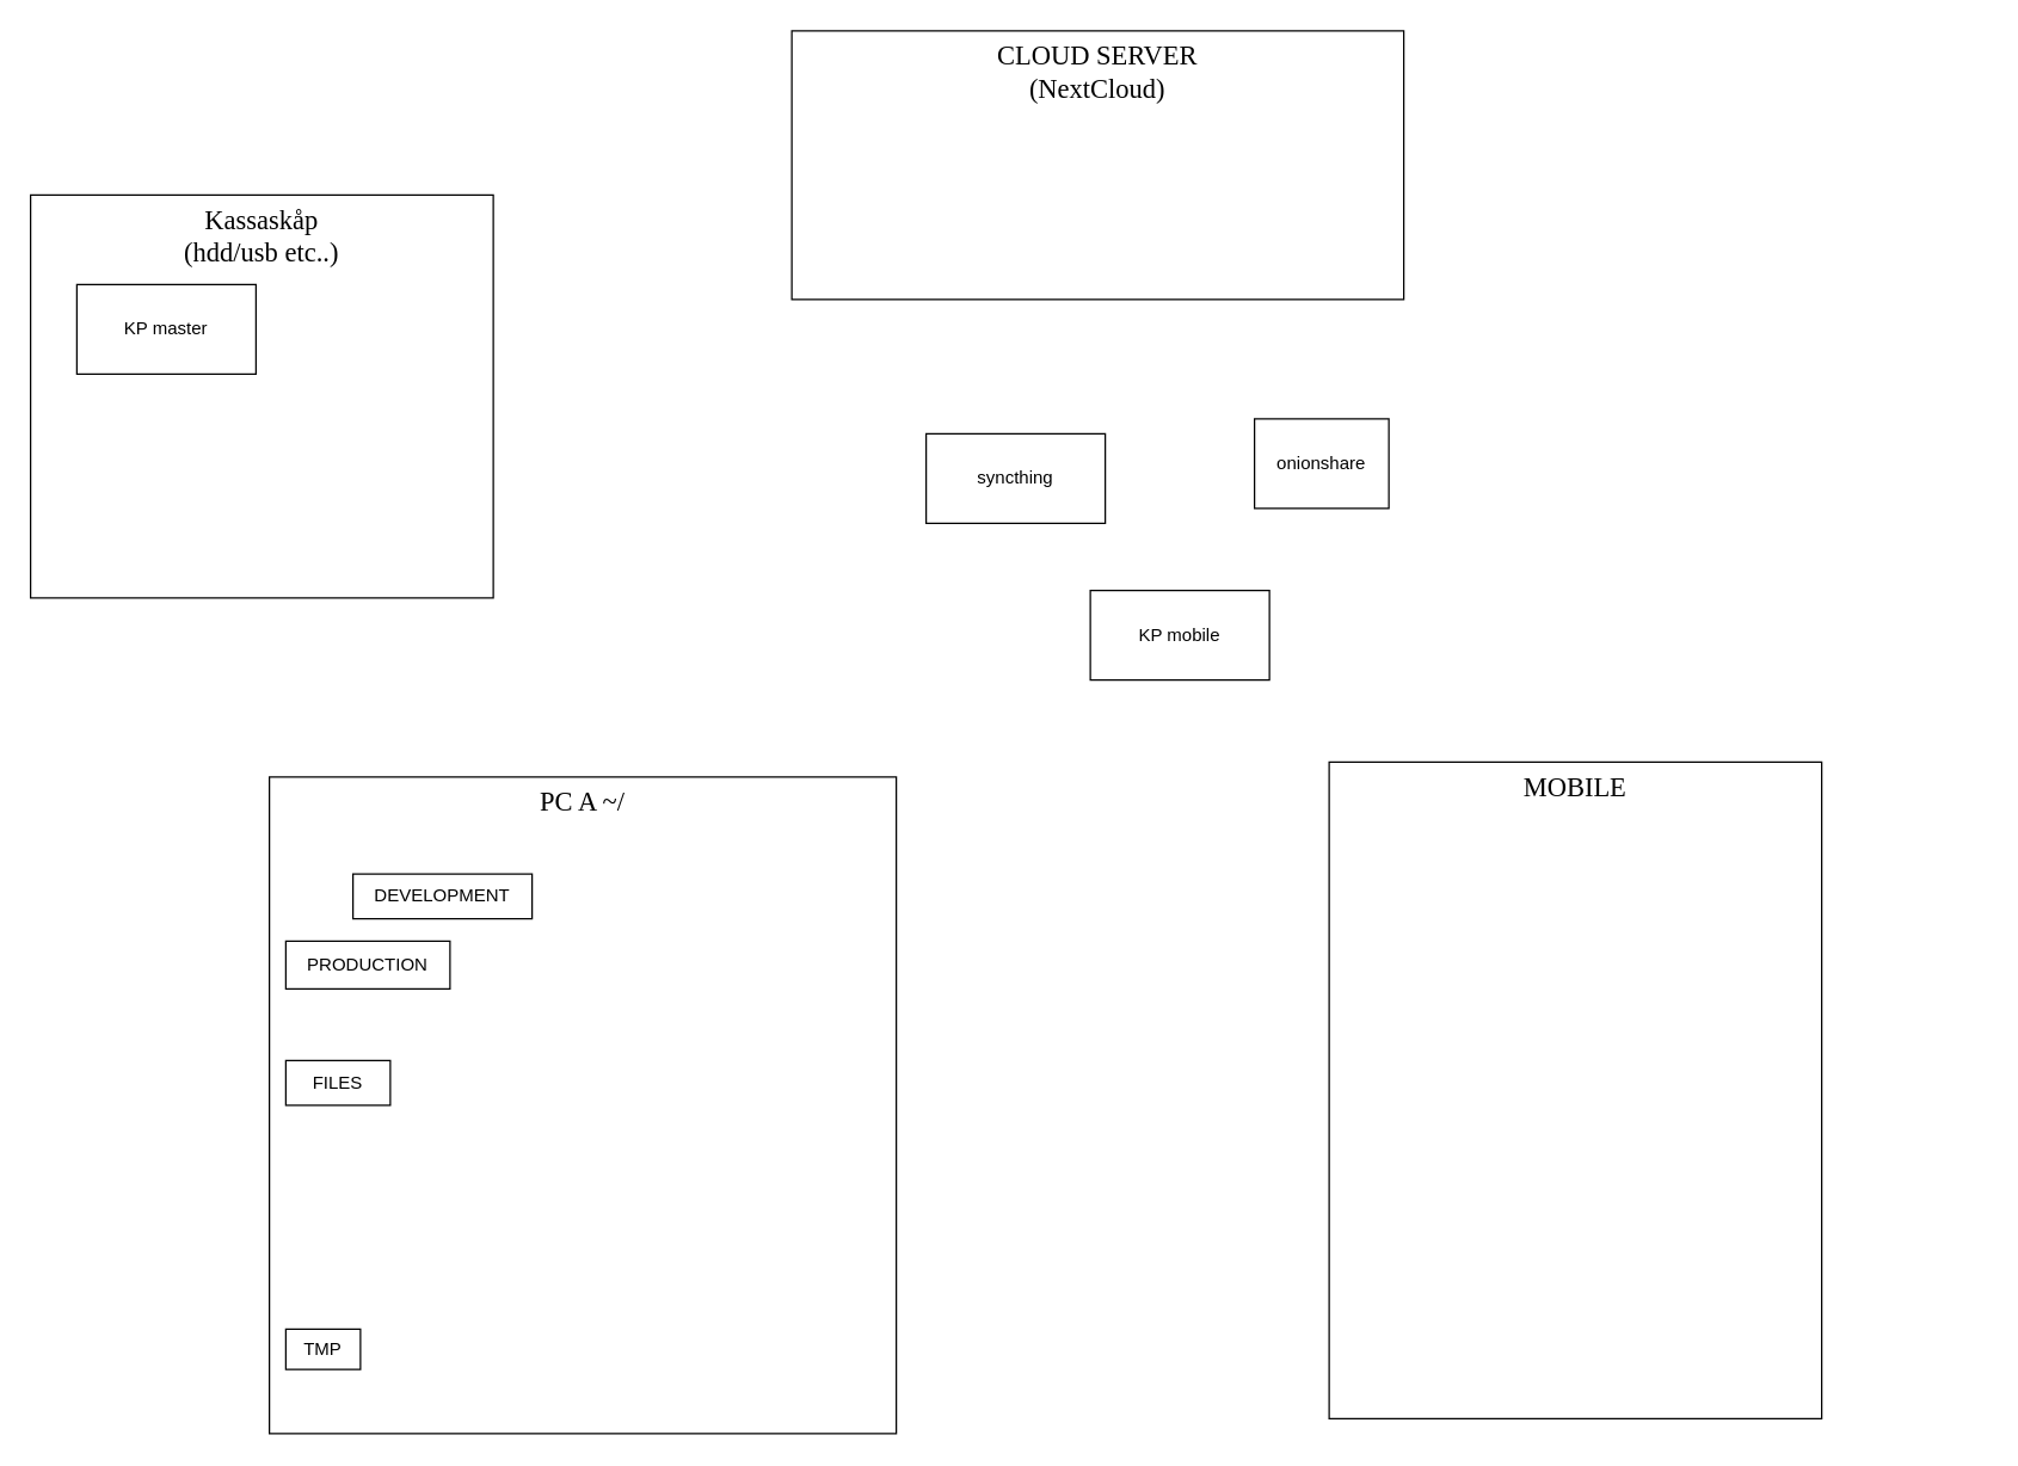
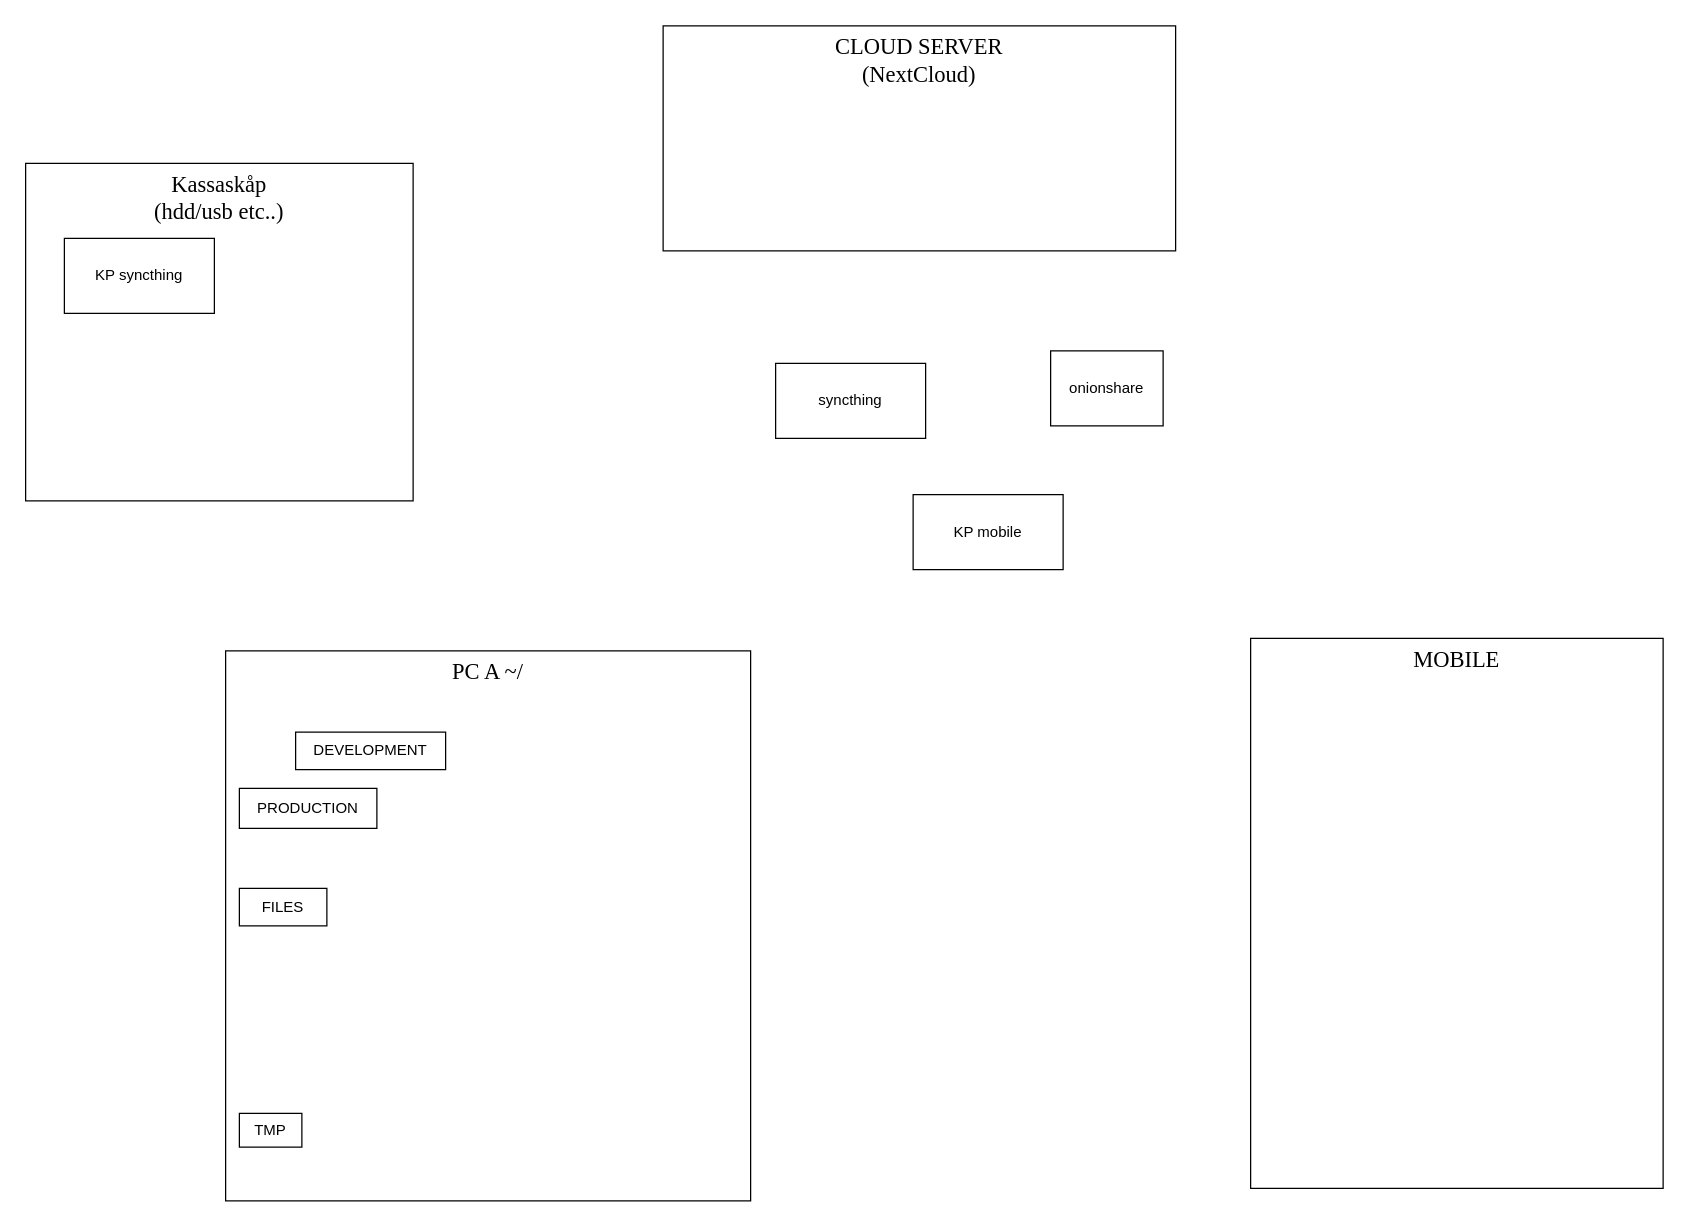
  <mxCell id="0" />
  <mxCell id="1" parent="0" />
  <mxCell id="2" value="PC A ~/" style="rounded=0;whiteSpace=wrap;html=1;verticalAlign=top;align=center;fontSize=18;fontFamily=Lucida Console;" parent="1" vertex="1"><mxGeometry x="180" y="520" width="420" height="440" as="geometry" /></mxCell>
- <mxCell id="3" value="MOBILE" style="rounded=0;whiteSpace=wrap;html=1;align=center;verticalAlign=top;fontSize=18;fontFamily=Lucida Console;" parent="1" vertex="1"><mxGeometry x="890" y="510" width="330" height="440" as="geometry" /></mxCell>
+ <mxCell id="3" value="MOBILE" style="rounded=0;whiteSpace=wrap;html=1;align=center;verticalAlign=top;fontSize=18;fontFamily=Lucida Console;" parent="1" vertex="1"><mxGeometry x="1000" y="510" width="330" height="440" as="geometry" /></mxCell>
  <mxCell id="4" value="PRODUCTION" style="rounded=0;whiteSpace=wrap;html=1;" parent="1" vertex="1"><mxGeometry x="191" y="630" width="110" height="32" as="geometry" /></mxCell>
  <mxCell id="5" value="DEVELOPMENT" style="rounded=0;whiteSpace=wrap;html=1;" parent="1" vertex="1"><mxGeometry x="236" y="585" width="120" height="30" as="geometry" /></mxCell>
  <mxCell id="6" value="FILES" style="rounded=0;whiteSpace=wrap;html=1;" parent="1" vertex="1"><mxGeometry x="191" y="710" width="70" height="30" as="geometry" /></mxCell>
  <mxCell id="7" value="CLOUD SERVER&lt;br style=&quot;font-size: 18px;&quot;&gt;(NextCloud)" style="rounded=0;whiteSpace=wrap;html=1;verticalAlign=top;fontSize=18;fontFamily=Lucida Console;" parent="1" vertex="1"><mxGeometry x="530" y="20" width="410" height="180" as="geometry" /></mxCell>
  <mxCell id="8" value="syncthing" style="rounded=0;whiteSpace=wrap;html=1;" parent="1" vertex="1"><mxGeometry x="620" y="290" width="120" height="60" as="geometry" /></mxCell>
  <mxCell id="9" value="onionshare" style="rounded=0;whiteSpace=wrap;html=1;" parent="1" vertex="1"><mxGeometry x="840" y="280" width="90" height="60" as="geometry" /></mxCell>
  <mxCell id="10" value="TMP" style="rounded=0;whiteSpace=wrap;html=1;" parent="1" vertex="1"><mxGeometry x="191" y="890" width="50" height="27" as="geometry" /></mxCell>
  <mxCell id="11" value="KP mobile" style="rounded=0;whiteSpace=wrap;html=1;" vertex="1" parent="1"><mxGeometry x="730" y="395" width="120" height="60" as="geometry" /></mxCell>
  <mxCell id="12" value="Kassaskåp&lt;br&gt;(hdd/usb etc..)" style="rounded=0;whiteSpace=wrap;html=1;verticalAlign=top;fontSize=18;fontFamily=Lucida Console;" vertex="1" parent="1"><mxGeometry x="20" y="130" width="310" height="270" as="geometry" /></mxCell>
- <mxCell id="13" value="KP master" style="rounded=0;whiteSpace=wrap;html=1;" vertex="1" parent="1"><mxGeometry x="51" y="190" width="120" height="60" as="geometry" /></mxCell>
+ <mxCell id="13" value="KP syncthing" style="rounded=0;whiteSpace=wrap;html=1;" vertex="1" parent="1"><mxGeometry x="51" y="190" width="120" height="60" as="geometry" /></mxCell>
